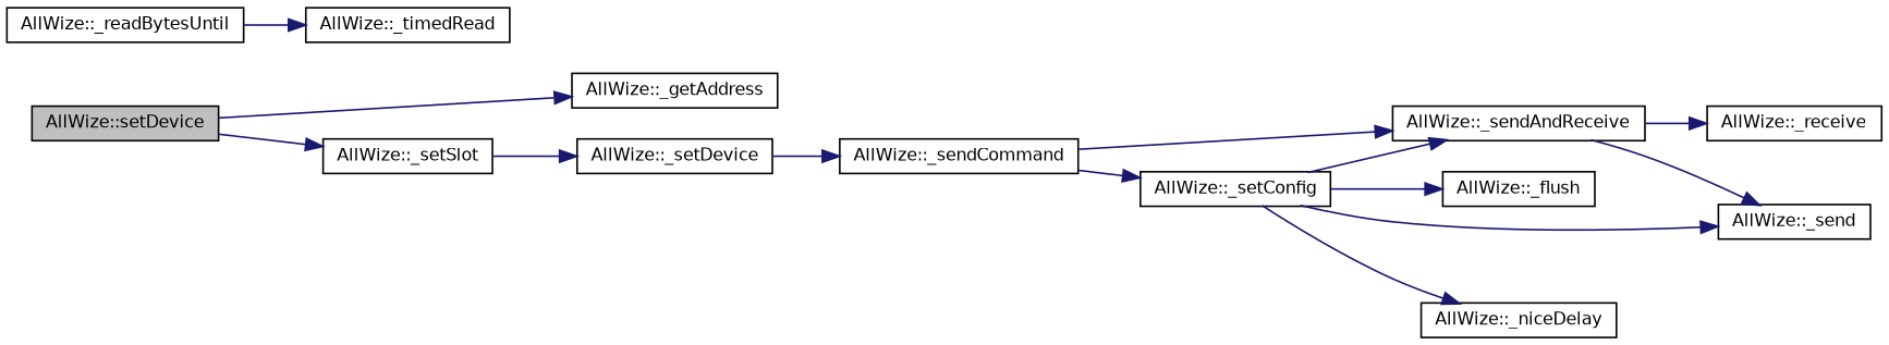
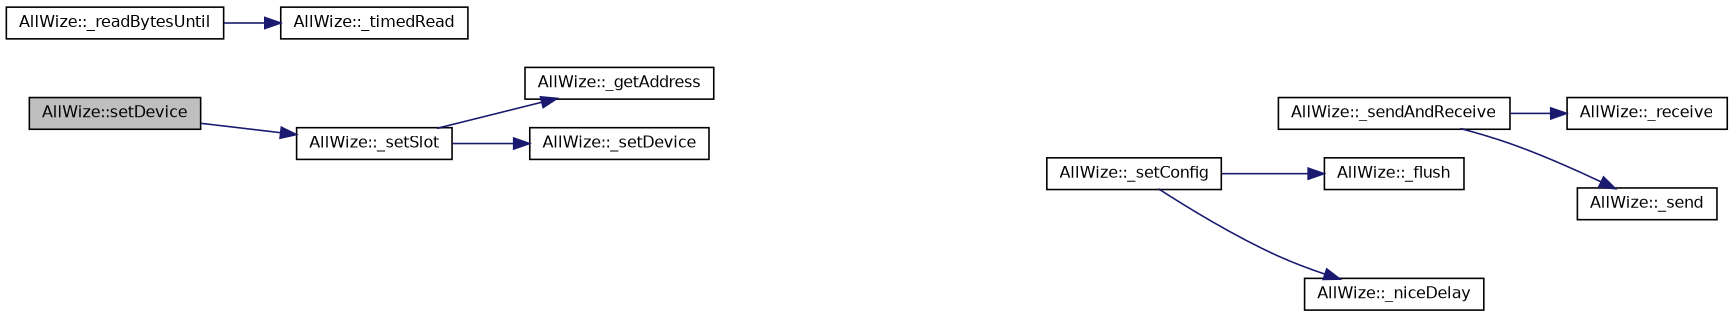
  digraph {
    rankdir=LR
    node [color=black fillcolor=white fontname=Helvetica fontsize=10 shape=record style=filled]
    edge [color=midnightblue fontname=Helvetica fontsize=10 labelfontname=Helvetica labelfontsize=10 style=solid]
    n1 [fillcolor=grey75 fontcolor=black height=0.2 label="AllWize::setDevice" width=0.4]
    n2 [height=0.2 label="AllWize::_setSlot" width=0.4]
    n3 [height=0.2 label="AllWize::_getAddress" width=0.4]
    n4 [height=0.2 label="AllWize::_setDevice" width=0.4]
-   n5 [height=0.2 label="AllWize::_sendCommand" width=0.4]
    n6 [height=0.2 label="AllWize::_setConfig" width=0.4]
    n7 [height=0.2 label="AllWize::_sendAndReceive" width=0.4]
    n8 [height=0.2 label="AllWize::_flush" width=0.4]
    n9 [height=0.2 label="AllWize::_send" width=0.4]
    n10 [height=0.2 label="AllWize::_niceDelay" width=0.4]
    n11 [height=0.2 label="AllWize::_receive" width=0.4]
    n12 [height=0.2 label="AllWize::_readBytesUntil" width=0.4]
    n13 [height=0.2 label="AllWize::_timedRead" width=0.4]
    n1 -> n2
-   n1 -> n3
+   n2 -> n3
    n2 -> n4
-   n4 -> n5
-   n5 -> n6
-   n5 -> n7
-   n6 -> n7
    n6 -> n8
-   n6 -> n9
    n6 -> n10
    n7 -> n9
    n7 -> n11
    n12 -> n13
  }
